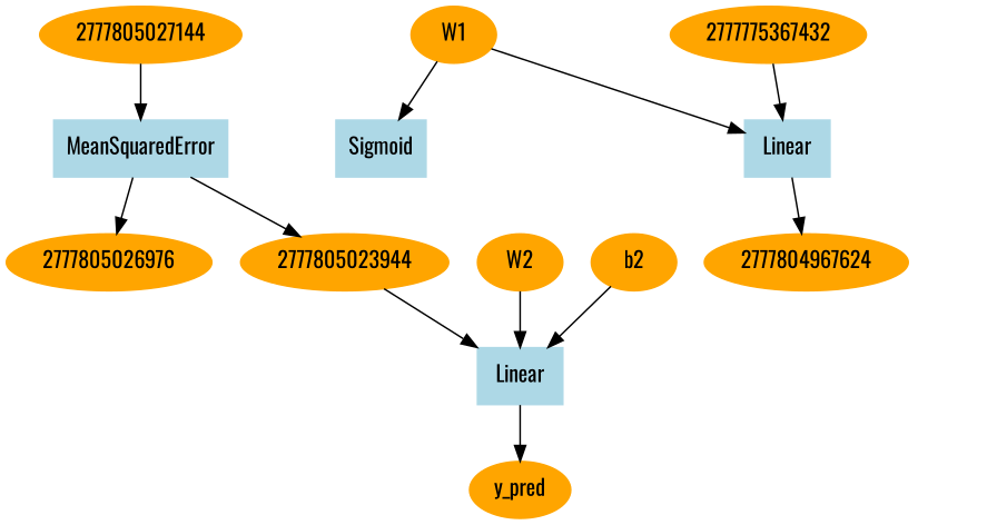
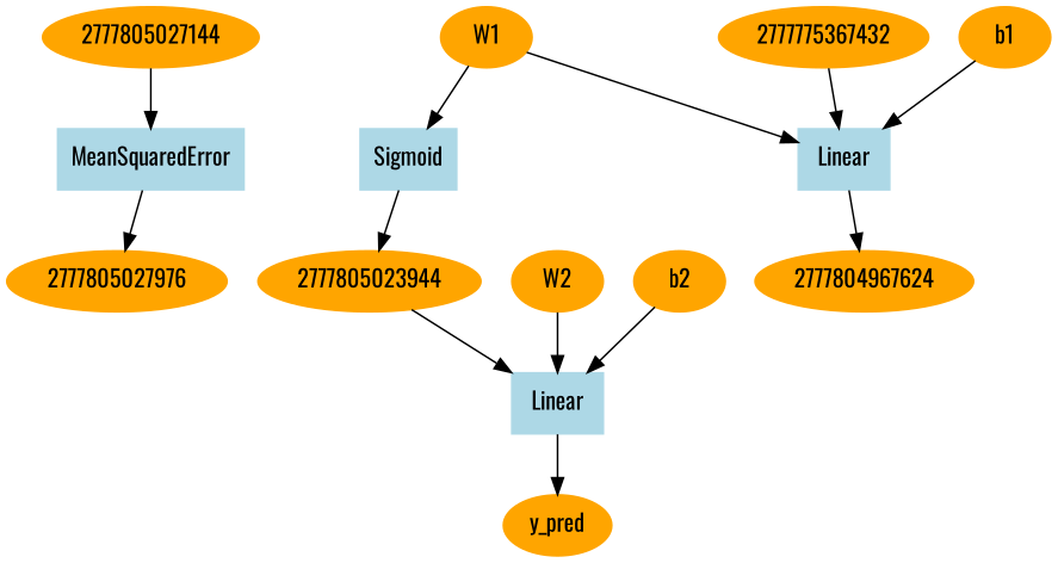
  digraph {
    fontname=Oswald
    node [color=orange fontname=Oswald style=filled]
    edge [fontname=Oswald]
    n1 [color=lightblue label=MeanSquaredError shape=box]
-   2777805027976 [label=2777805026976]
+   2777805027976
    2777805027144
    n4 [label=y_pred]
    n5 [color=lightblue label=Linear shape=box]
    2777805023944
    n7 [label=W2]
    n8 [label=b2]
    n9 [color=lightblue label=Sigmoid shape=box]
    n10 [color=lightblue label=Linear shape=box]
    2777804967624
    2777775367432
    n13 [label=W1]
+   n14 [label=b1]
    n1 -> 2777805027976
    2777805027144 -> n1
    n5 -> n4
    2777805023944 -> n5
    n7 -> n5
    n8 -> n5
-   n1 -> 2777805023944
+   n9 -> 2777805023944
    n10 -> 2777804967624
    2777775367432 -> n10
    n13 -> n9
    n13 -> n10
+   n14 -> n10
  }
